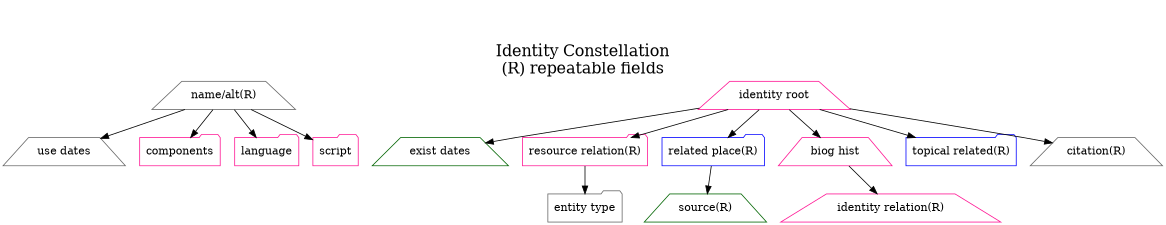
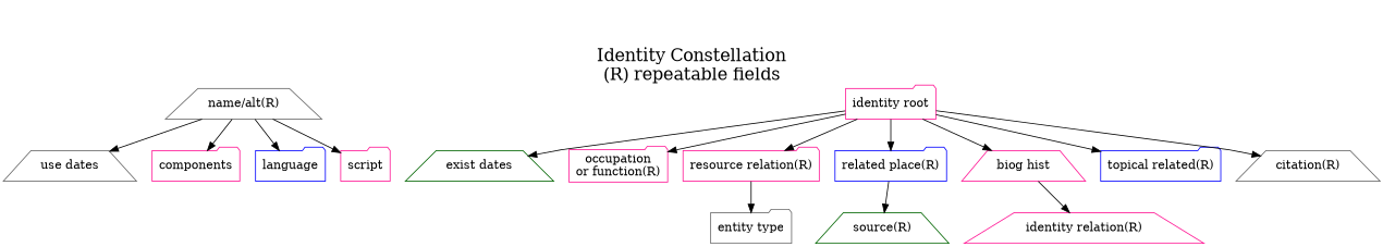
  digraph {
    fontsize=20
    label="\n\nIdentity Constellation\n(R) repeatable fields"
    labelloc=t
    splines=polyline
    node [color=deeppink shape=trapezium]
    n1 [color=gray40 label="name/alt(R)"]
    n2 [color=gray40 label="use dates"]
    n3 [label=components shape=folder]
-   n4 [label=language shape=folder]
+   n4 [color=blue label=language shape=folder]
    n5 [label=script shape=folder]
    n6 [color=darkgreen label="exist dates"]
+   n7 [label="occupation\nor function(R)" shape=folder]
    n8 [label="identity relation(R)"]
    n9 [label="resource relation(R)" shape=folder]
    n10 [color=gray40 label="entity type" shape=folder]
-   n11 [label="identity root"]
+   n11 [label="identity root" shape=folder]
    n12 [color=blue label="related place(R)" shape=folder]
    n13 [label="biog hist"]
    n14 [color=blue label="topical related(R)" shape=folder]
    n15 [color=gray40 label="citation(R)"]
    n16 [color=darkgreen label="source(R)"]
    n1 -> n2
    n1 -> n3
    n1 -> n4
    n1 -> n5
    n9 -> n10
    n11 -> n6
+   n11 -> n7
    n11 -> n9
    n11 -> n12
    n11 -> n13
    n11 -> n14
    n11 -> n15
    n12 -> n16
    n13 -> n8
  }
